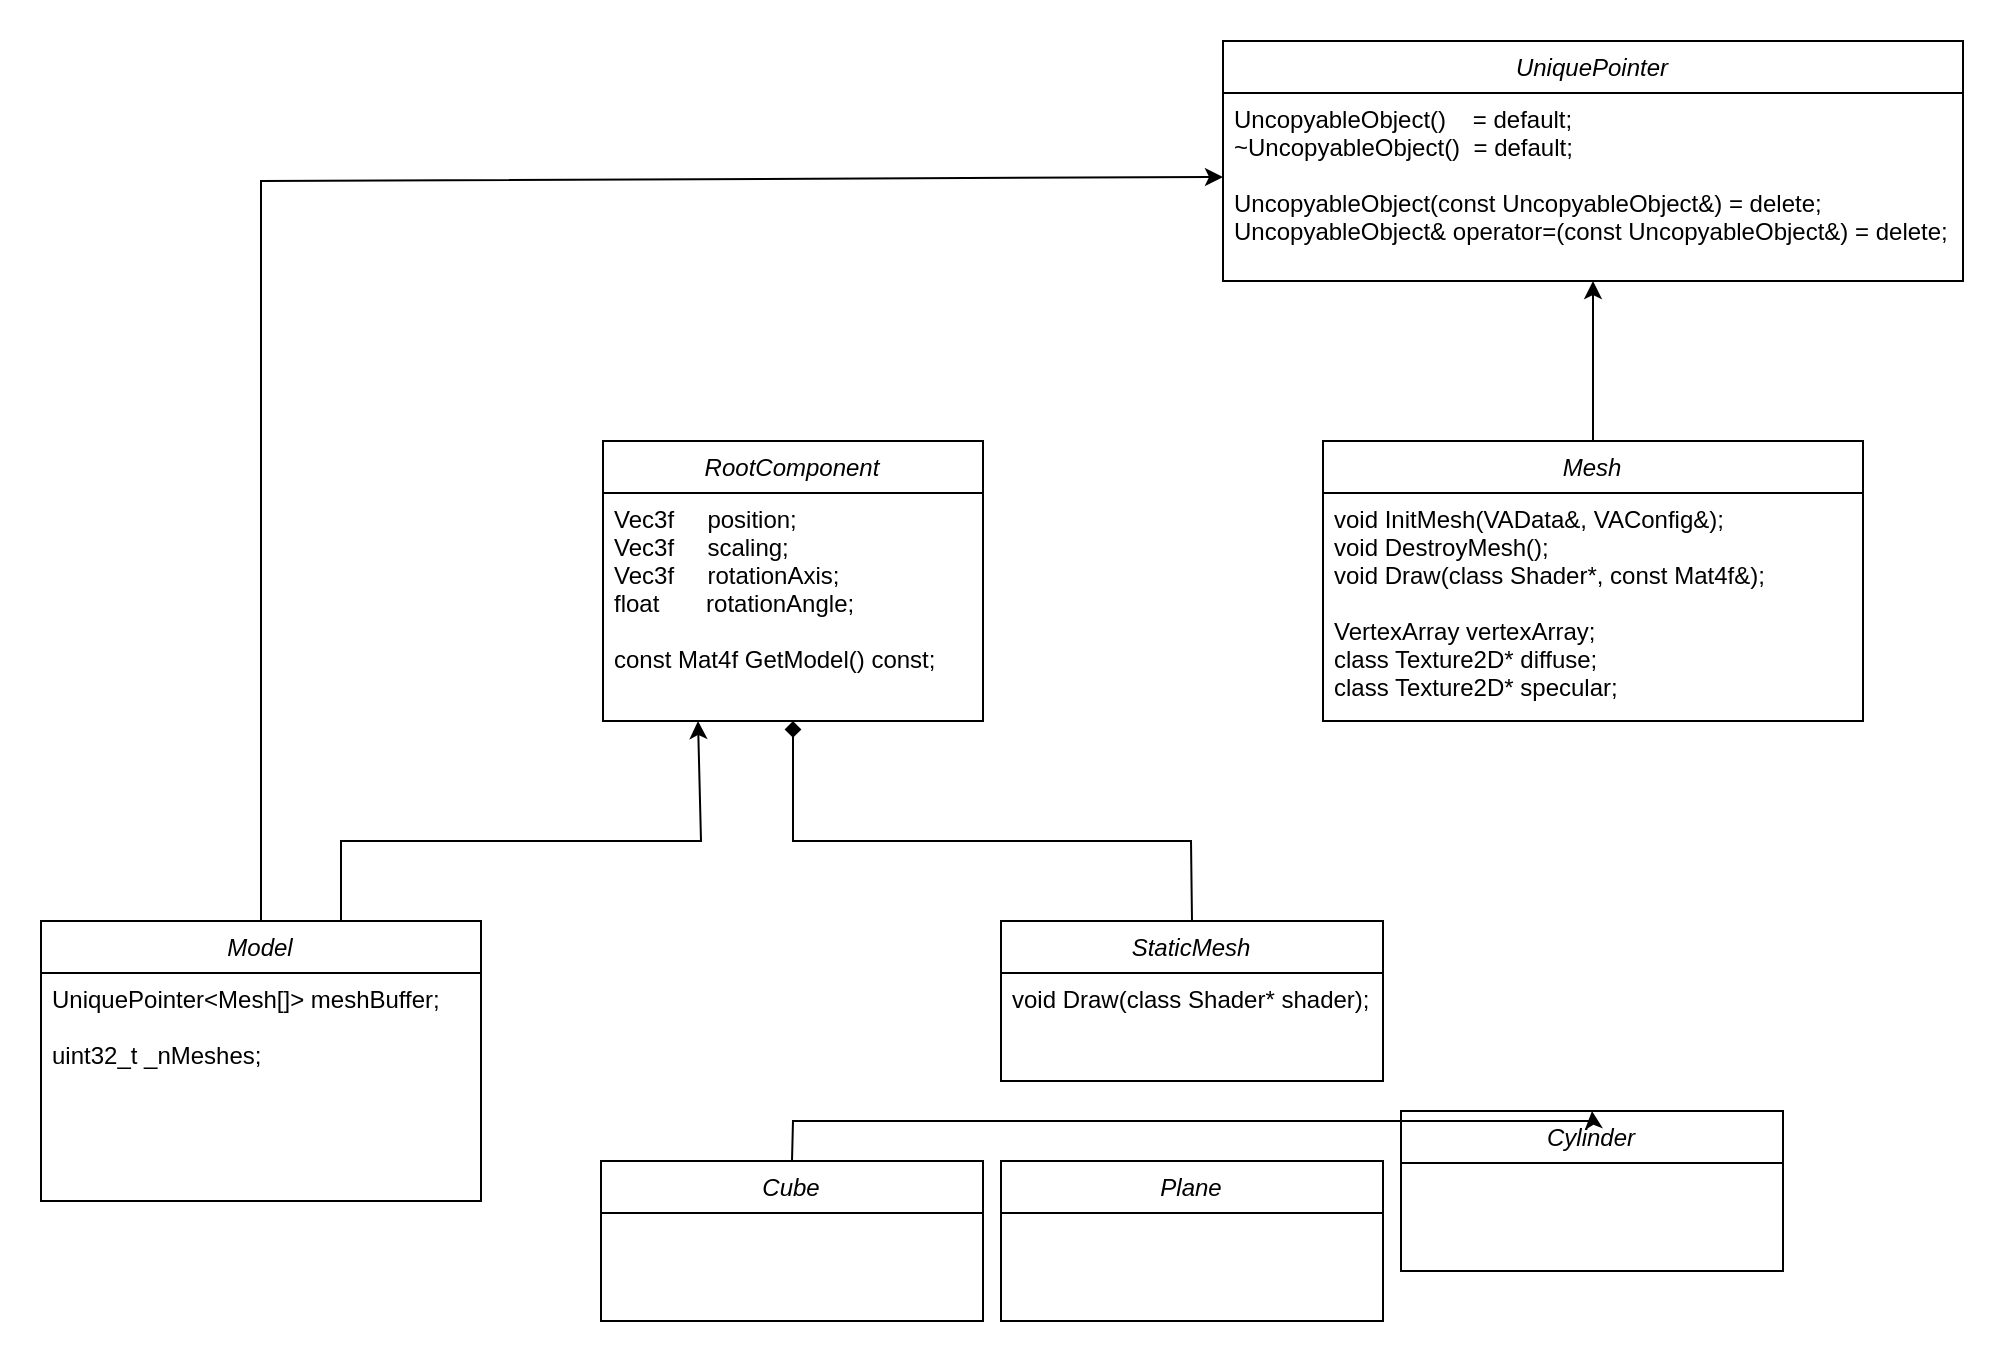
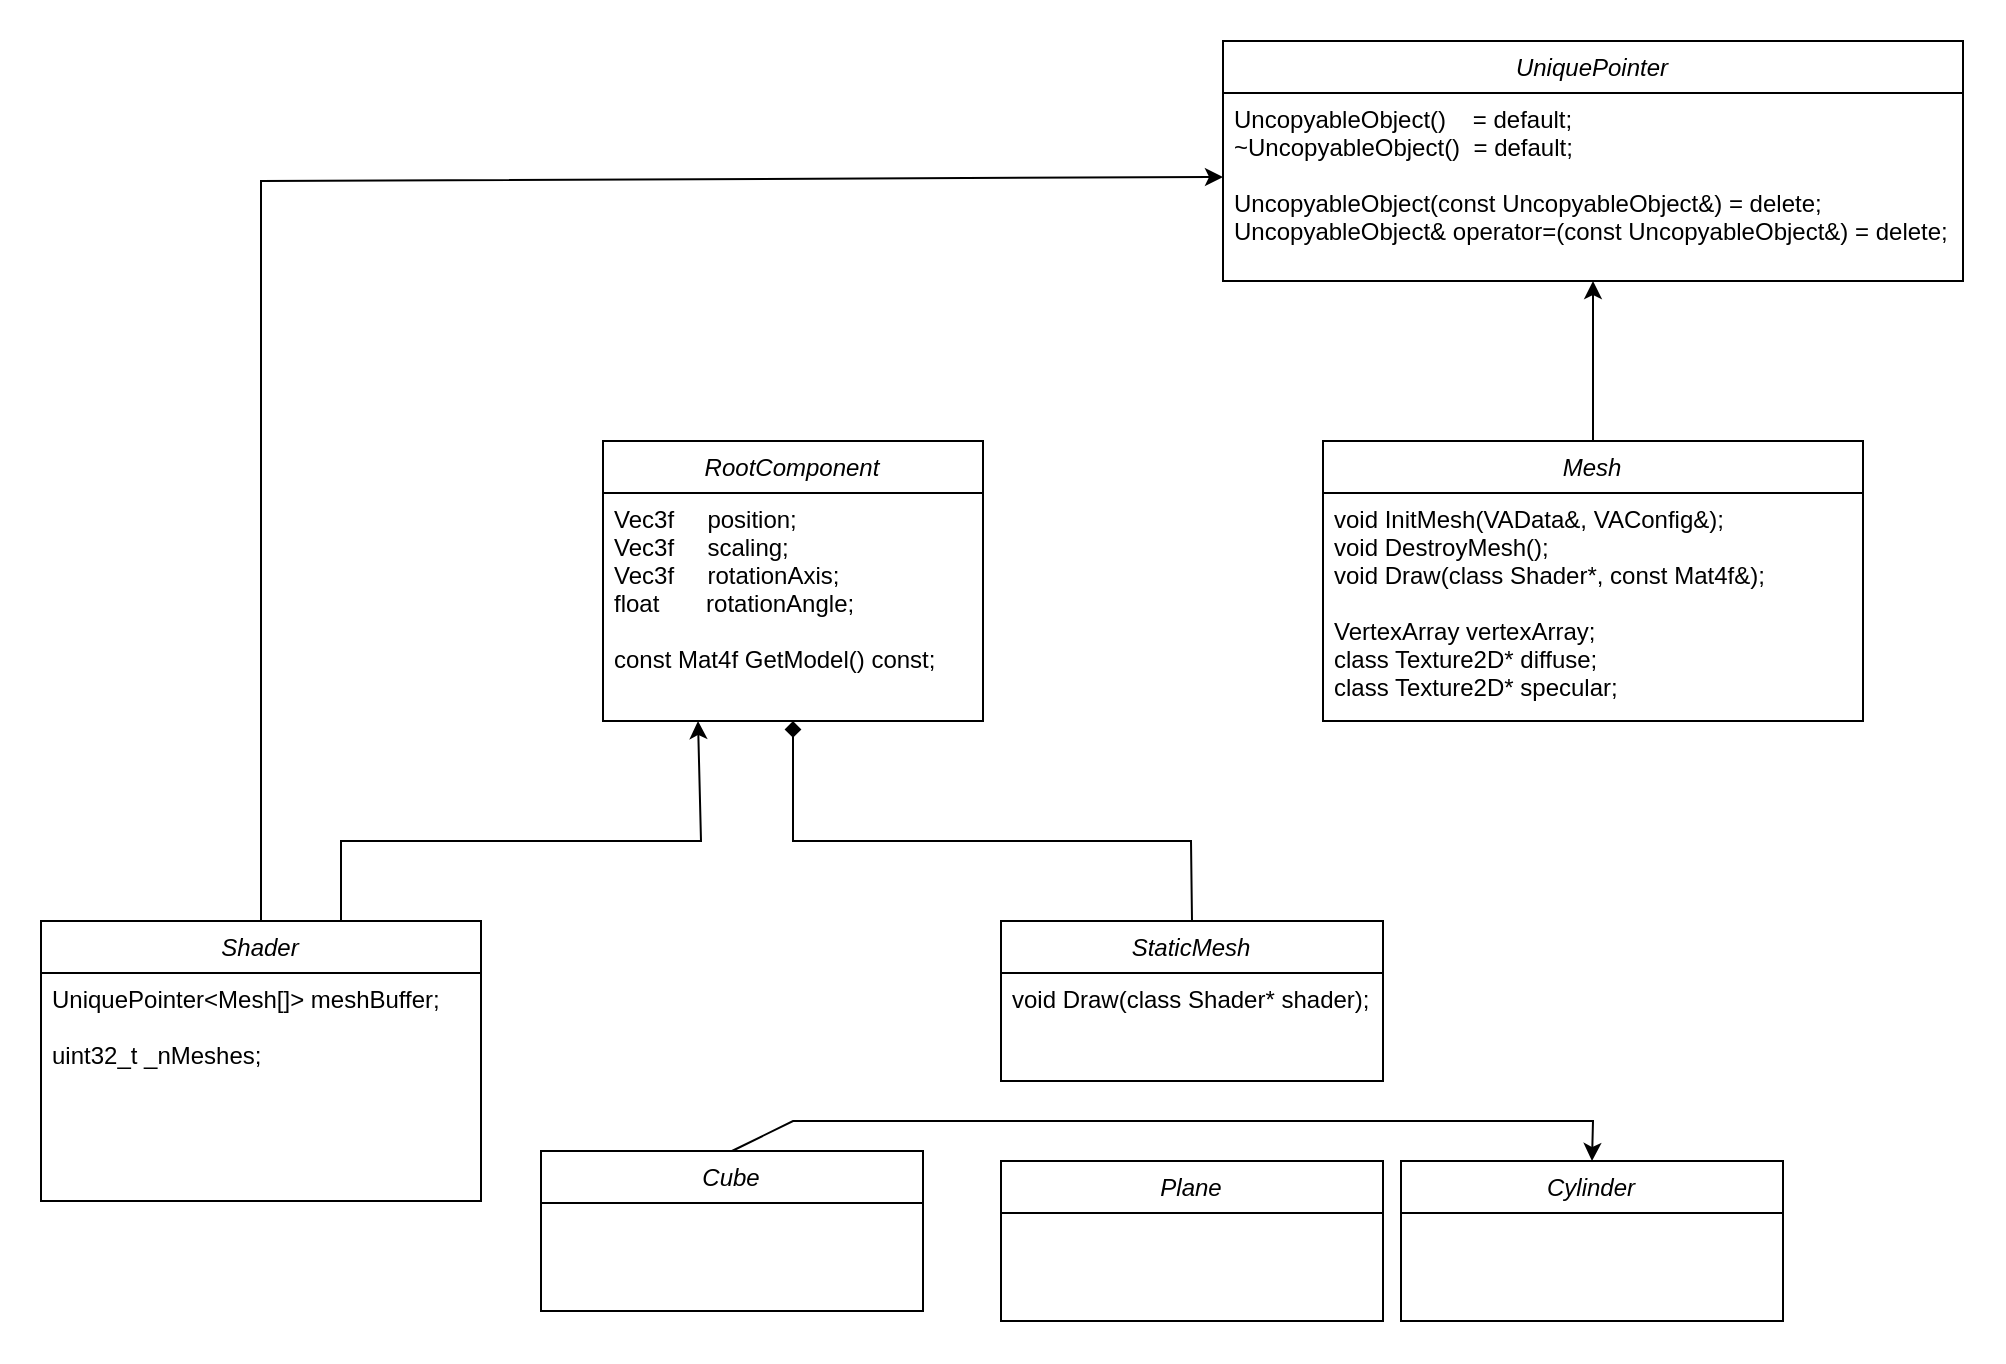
  <mxCell id="0" />
  <mxCell id="1" parent="0" />
  <mxCell id="2" value="RootComponent" style="swimlane;fontStyle=2;align=center;verticalAlign=top;childLayout=stackLayout;horizontal=1;startSize=26;horizontalStack=0;resizeParent=1;resizeLast=0;collapsible=1;marginBottom=0;rounded=0;shadow=0;strokeWidth=1;" parent="1" vertex="1"><mxGeometry x="301" width="190" height="140" as="geometry" y="220"><mxRectangle x="230" y="140" width="160" height="26" as="alternateBounds" /></mxGeometry></mxCell>
  <mxCell id="3" value="Vec3f     position;&#10;Vec3f     scaling;&#10;Vec3f     rotationAxis;&#10;float       rotationAngle;&#10;&#10;const Mat4f GetModel() const;&#10;" style="text;align=left;verticalAlign=top;spacingLeft=4;spacingRight=4;overflow=hidden;rotatable=0;points=[[0,0.5],[1,0.5]];portConstraint=eastwest;" parent="2" vertex="1"><mxGeometry y="26" width="190" height="104" as="geometry" /></mxCell>
  <mxCell id="4" value="Mesh" style="swimlane;fontStyle=2;align=center;verticalAlign=top;childLayout=stackLayout;horizontal=1;startSize=26;horizontalStack=0;resizeParent=1;resizeLast=0;collapsible=1;marginBottom=0;rounded=0;shadow=0;strokeWidth=1;" vertex="1" parent="1"><mxGeometry x="661" width="270" height="140" as="geometry" y="220"><mxRectangle x="230" y="140" width="160" height="26" as="alternateBounds" /></mxGeometry></mxCell>
  <mxCell id="5" value="void InitMesh(VAData&amp;, VAConfig&amp;);&#10;void DestroyMesh();&#10;void Draw(class Shader*, const Mat4f&amp;);&#10;&#10;VertexArray vertexArray;&#10;class Texture2D* diffuse;&#10;class Texture2D* specular;" style="text;align=left;verticalAlign=top;spacingLeft=4;spacingRight=4;overflow=hidden;rotatable=0;points=[[0,0.5],[1,0.5]];portConstraint=eastwest;" vertex="1" parent="4"><mxGeometry y="26" width="270" height="104" as="geometry" /></mxCell>
  <mxCell id="6" value="StaticMesh" style="swimlane;fontStyle=2;align=center;verticalAlign=top;childLayout=stackLayout;horizontal=1;startSize=26;horizontalStack=0;resizeParent=1;resizeLast=0;collapsible=1;marginBottom=0;rounded=0;shadow=0;strokeWidth=1;" vertex="1" parent="1"><mxGeometry x="500" y="460" width="191" height="80" as="geometry"><mxRectangle x="230" y="140" width="160" height="26" as="alternateBounds" /></mxGeometry></mxCell>
  <mxCell id="7" value="void Draw(class Shader* shader);" style="text;align=left;verticalAlign=top;spacingLeft=4;spacingRight=4;overflow=hidden;rotatable=0;points=[[0,0.5],[1,0.5]];portConstraint=eastwest;" vertex="1" parent="6"><mxGeometry y="26" width="191" height="24" as="geometry" /></mxCell>
  <mxCell id="8" value="" style="endArrow=diamond;html=1;rounded=0;exitX=0.5;exitY=0;exitDx=0;exitDy=0;entryX=0.5;entryY=1;entryDx=0;entryDy=0;" edge="1" parent="1" source="6" target="2"><mxGeometry width="50" height="50" relative="1" as="geometry"><mxPoint x="521" y="450" as="sourcePoint" /><mxPoint x="380" y="370" as="targetPoint" /><Array as="points"><mxPoint x="595" y="420" /><mxPoint x="396" y="420" /></Array></mxGeometry></mxCell>
- <mxCell id="9" value="Cube" style="swimlane;fontStyle=2;align=center;verticalAlign=top;childLayout=stackLayout;horizontal=1;startSize=26;horizontalStack=0;resizeParent=1;resizeLast=0;collapsible=1;marginBottom=0;rounded=0;shadow=0;strokeWidth=1;" vertex="1" parent="1"><mxGeometry y="580" width="191" height="80" as="geometry" x="300"><mxRectangle x="230" y="140" width="160" height="26" as="alternateBounds" /></mxGeometry></mxCell>
+ <mxCell id="9" value="Cube" style="swimlane;fontStyle=2;align=center;verticalAlign=top;childLayout=stackLayout;horizontal=1;startSize=26;horizontalStack=0;resizeParent=1;resizeLast=0;collapsible=1;marginBottom=0;rounded=0;shadow=0;strokeWidth=1;" vertex="1" parent="1"><mxGeometry x="270" y="575" width="191" height="80" as="geometry"><mxRectangle x="230" y="140" width="160" height="26" as="alternateBounds" /></mxGeometry></mxCell>
  <mxCell id="10" value="Plane" style="swimlane;fontStyle=2;align=center;verticalAlign=top;childLayout=stackLayout;horizontal=1;startSize=26;horizontalStack=0;resizeParent=1;resizeLast=0;collapsible=1;marginBottom=0;rounded=0;shadow=0;strokeWidth=1;" vertex="1" parent="1"><mxGeometry x="500" y="580" width="191" height="80" as="geometry"><mxRectangle x="230" y="140" width="160" height="26" as="alternateBounds" /></mxGeometry></mxCell>
- <mxCell id="11" value="Cylinder" style="swimlane;fontStyle=2;align=center;verticalAlign=top;childLayout=stackLayout;horizontal=1;startSize=26;horizontalStack=0;resizeParent=1;resizeLast=0;collapsible=1;marginBottom=0;rounded=0;shadow=0;strokeWidth=1;" vertex="1" parent="1"><mxGeometry x="700" y="555" width="191" height="80" as="geometry"><mxRectangle x="230" y="140" width="160" height="26" as="alternateBounds" /></mxGeometry></mxCell>
+ <mxCell id="11" value="Cylinder" style="swimlane;fontStyle=2;align=center;verticalAlign=top;childLayout=stackLayout;horizontal=1;startSize=26;horizontalStack=0;resizeParent=1;resizeLast=0;collapsible=1;marginBottom=0;rounded=0;shadow=0;strokeWidth=1;" vertex="1" parent="1"><mxGeometry x="700" y="580" width="191" height="80" as="geometry"><mxRectangle x="230" y="140" width="160" height="26" as="alternateBounds" /></mxGeometry></mxCell>
  <mxCell id="12" value="" style="endArrow=classic;html=1;rounded=0;exitX=0.5;exitY=0;exitDx=0;exitDy=0;entryX=0.5;entryY=0;entryDx=0;entryDy=0;" edge="1" parent="1" source="9" target="11"><mxGeometry width="50" height="50" relative="1" as="geometry"><mxPoint x="391" y="580" as="sourcePoint" /><mxPoint x="601" y="560" as="targetPoint" /><Array as="points"><mxPoint x="396" y="560" /><mxPoint x="796" y="560" /></Array></mxGeometry></mxCell>
- <mxCell id="13" value="Model" style="swimlane;fontStyle=2;align=center;verticalAlign=top;childLayout=stackLayout;horizontal=1;startSize=26;horizontalStack=0;resizeParent=1;resizeLast=0;collapsible=1;marginBottom=0;rounded=0;shadow=0;strokeWidth=1;" vertex="1" parent="1"><mxGeometry x="20" y="460" width="220" height="140" as="geometry"><mxRectangle x="230" y="140" width="160" height="26" as="alternateBounds" /></mxGeometry></mxCell>
+ <mxCell id="13" value="Shader" style="swimlane;fontStyle=2;align=center;verticalAlign=top;childLayout=stackLayout;horizontal=1;startSize=26;horizontalStack=0;resizeParent=1;resizeLast=0;collapsible=1;marginBottom=0;rounded=0;shadow=0;strokeWidth=1;" vertex="1" parent="1"><mxGeometry x="20" y="460" width="220" height="140" as="geometry"><mxRectangle x="230" y="140" width="160" height="26" as="alternateBounds" /></mxGeometry></mxCell>
  <mxCell id="14" value="UniquePointer&lt;Mesh[]&gt; meshBuffer;&#10;&#10;uint32_t _nMeshes;" style="text;align=left;verticalAlign=top;spacingLeft=4;spacingRight=4;overflow=hidden;rotatable=0;points=[[0,0.5],[1,0.5]];portConstraint=eastwest;" vertex="1" parent="13"><mxGeometry y="26" width="220" height="114" as="geometry" /></mxCell>
  <mxCell id="15" value="UniquePointer" style="swimlane;fontStyle=2;align=center;verticalAlign=top;childLayout=stackLayout;horizontal=1;startSize=26;horizontalStack=0;resizeParent=1;resizeLast=0;collapsible=1;marginBottom=0;rounded=0;shadow=0;strokeWidth=1;" vertex="1" parent="1"><mxGeometry x="611" y="20" width="370" height="120" as="geometry"><mxRectangle x="230" y="140" width="160" height="26" as="alternateBounds" /></mxGeometry></mxCell>
  <mxCell id="16" value="UncopyableObject()    = default;&#10;~UncopyableObject()  = default;&#10;&#10;UncopyableObject(const UncopyableObject&amp;) = delete;&#10;UncopyableObject&amp; operator=(const UncopyableObject&amp;) = delete; " style="text;align=left;verticalAlign=top;spacingLeft=4;spacingRight=4;overflow=hidden;rotatable=0;points=[[0,0.5],[1,0.5]];portConstraint=eastwest;" vertex="1" parent="15"><mxGeometry y="26" width="370" height="84" as="geometry" /></mxCell>
  <mxCell id="17" value="" style="endArrow=classic;html=1;rounded=0;entryX=0.5;entryY=1;entryDx=0;entryDy=0;exitX=0.5;exitY=0;exitDx=0;exitDy=0;" edge="1" parent="1" source="4" target="15"><mxGeometry width="50" height="50" relative="1" as="geometry"><mxPoint x="780" as="sourcePoint" y="220" /><mxPoint x="830" y="170" as="targetPoint" /></mxGeometry></mxCell>
  <mxCell id="18" value="" style="endArrow=classic;html=1;rounded=0;entryX=0.25;entryY=1;entryDx=0;entryDy=0;" edge="1" parent="1" target="2"><mxGeometry width="50" height="50" relative="1" as="geometry"><mxPoint x="170" y="460" as="sourcePoint" /><mxPoint x="170" y="380" as="targetPoint" /><Array as="points"><mxPoint x="170" y="420" /><mxPoint x="350" y="420" /></Array></mxGeometry></mxCell>
  <mxCell id="19" value="" style="endArrow=classic;html=1;rounded=0;exitX=0.5;exitY=0;exitDx=0;exitDy=0;entryX=0;entryY=0.5;entryDx=0;entryDy=0;" edge="1" parent="1" source="13" target="16"><mxGeometry width="50" height="50" relative="1" as="geometry"><mxPoint x="80" y="430" as="sourcePoint" /><mxPoint x="130" y="380" as="targetPoint" /><Array as="points"><mxPoint x="130" y="90" /></Array></mxGeometry></mxCell>
